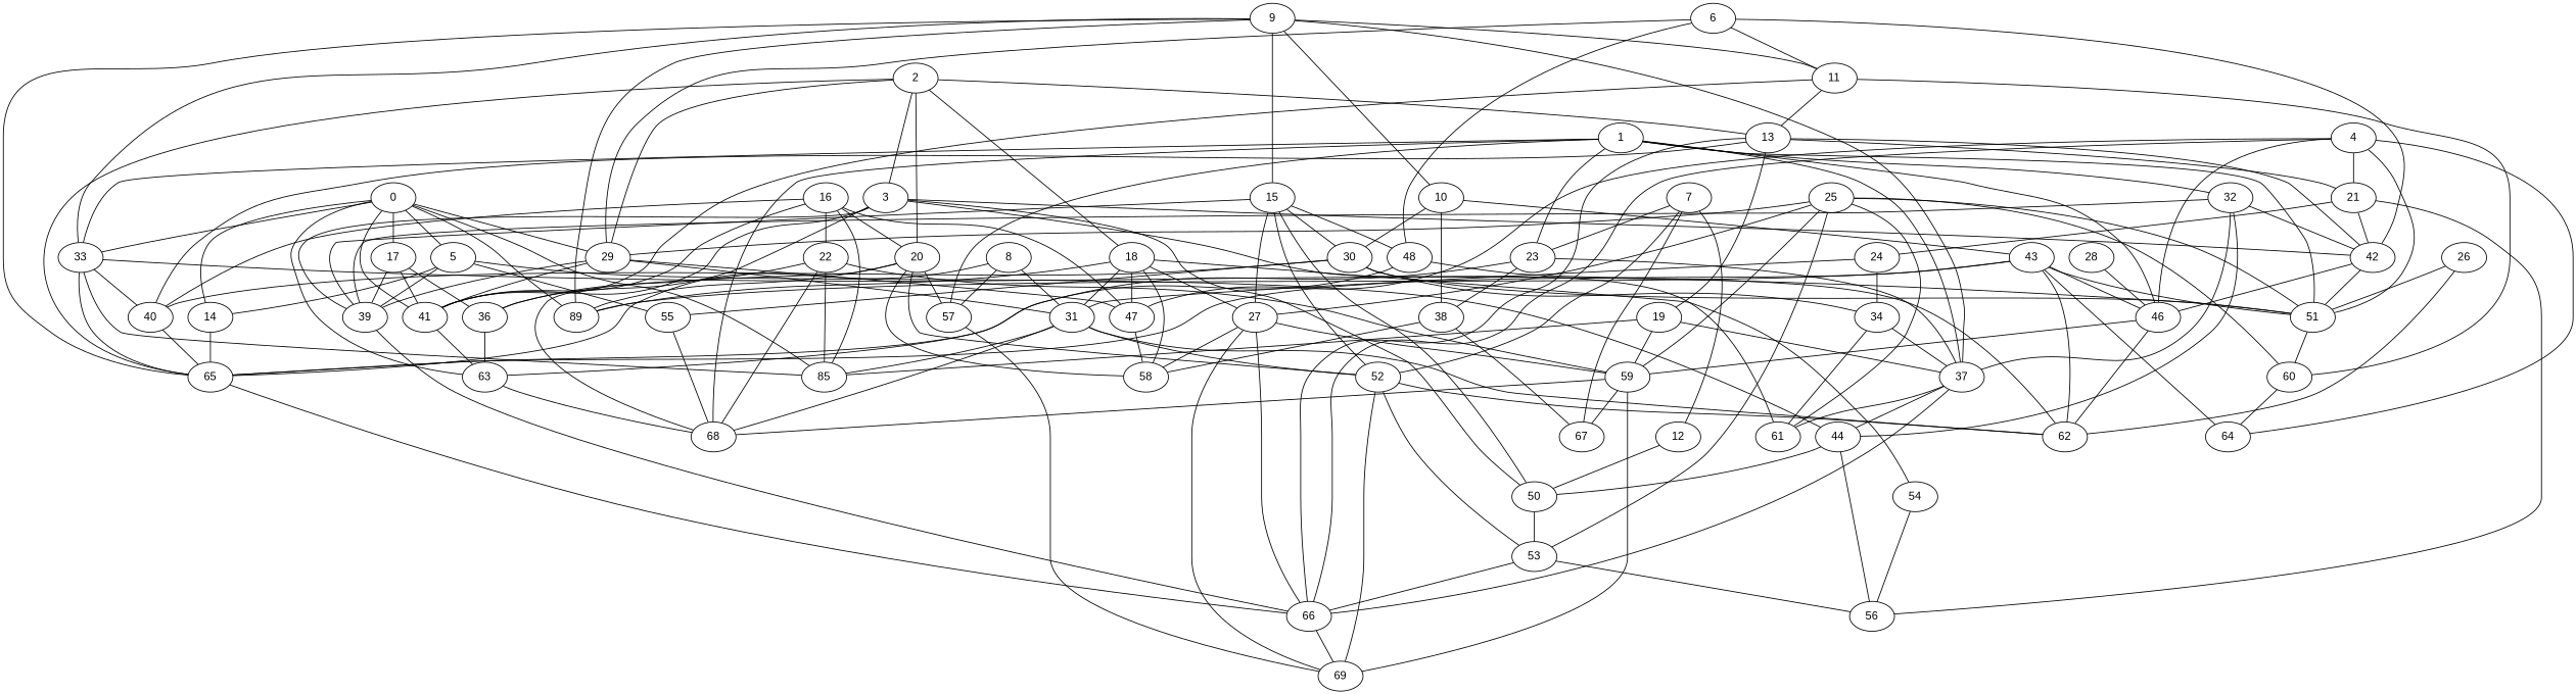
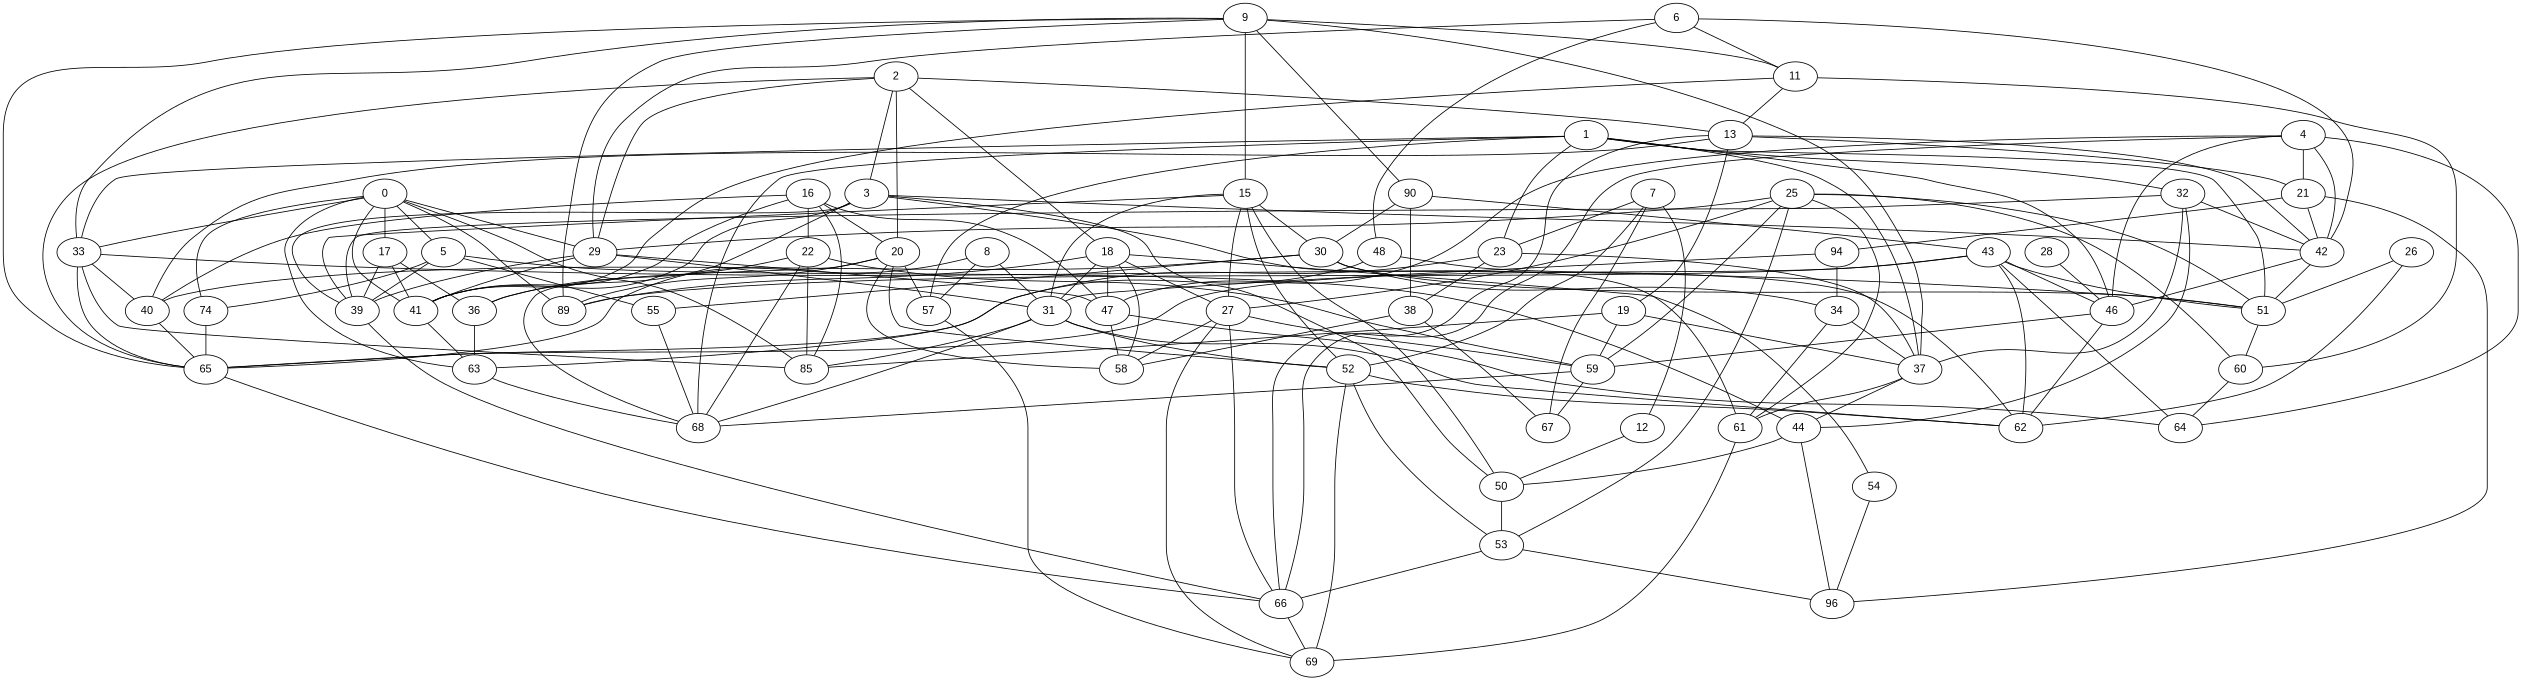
  graph {
    fontname="Liberation Sans"
    node [fontname="Liberation Sans"]
    edge [fontname="Liberation Sans"]
    0
    33
    5
    n4 [label=89]
    41
    n6 [label=85]
-   14
+   14 [label=74]
    17
    29
    63
    51
    65
    40
    39
    55
    44
    36
    47
    31
    68
    60
    66
    50
    58
    64
    62
    52
    1
    32
    37
    46
    23
    57
    42
    61
    59
    38
    69
    67
    2
    3
    13
    18
    20
    21
    19
    27
    54
    53
-   24
-   56
+   24 [label=94]
+   56 [label=96]
    4
    34
    6
    48
    11
    7
    12
    8
    9
-   10
+   10 [label=90]
    15
    43
    30
    16
    22
    25
    26
    28
    0 -- 33
    0 -- 5
    0 -- n4
    0 -- 41
    0 -- n6
    0 -- 14
    0 -- 17
    0 -- 29
    0 -- 63
    33 -- n6
    33 -- 51
    33 -- 65
    33 -- 40
    5 -- 14
    5 -- 39
    5 -- 55
    5 -- 44
    41 -- 63
    14 -- 65
    17 -- 41
    17 -- 39
    17 -- 36
    29 -- 41
    29 -- 39
    29 -- 47
    29 -- 31
    63 -- 68
    51 -- 60
    65 -- 66
    40 -- 65
    39 -- 66
    55 -- 68
    44 -- 50
    36 -- 63
    47 -- 58
+   47 -- 64
    31 -- n6
    31 -- 68
    31 -- 62
    31 -- 52
    60 -- 64
    66 -- 69
    50 -- 53
    52 -- 62
    52 -- 69
    52 -- 53
    1 -- 33
    1 -- 51
    1 -- 68
    1 -- 32
    1 -- 37
    1 -- 46
    1 -- 23
    1 -- 57
    32 -- 39
    32 -- 44
    32 -- 37
    32 -- 42
    37 -- 44
-   37 -- 66
    37 -- 61
    46 -- 62
    46 -- 59
    23 -- 65
    23 -- 37
    23 -- 38
    57 -- 69
    42 -- 51
    42 -- 46
    59 -- 68
-   59 -- 69
+   61 -- 69
    59 -- 67
    38 -- 58
    38 -- 67
    2 -- 29
    2 -- 65
    2 -- 3
    2 -- 13
    2 -- 18
    2 -- 20
    3 -- 41
    3 -- 39
    3 -- 36
    3 -- 50
    3 -- 42
    3 -- 61
    13 -- 40
    13 -- 66
    13 -- 42
    13 -- 21
    13 -- 19
    18 -- n4
    18 -- 47
    18 -- 31
    18 -- 58
    18 -- 27
    18 -- 54
    20 -- n4
    20 -- 68
    20 -- 58
    20 -- 52
    20 -- 57
    21 -- 42
    21 -- 24
    21 -- 56
    19 -- n6
    19 -- 37
    19 -- 59
    27 -- 66
    27 -- 58
    27 -- 59
    27 -- 69
    54 -- 56
    53 -- 66
    53 -- 56
    24 -- 31
    24 -- 34
    56 -- 44
-   4 -- 51
+   4 -- 42
    4 -- 47
    4 -- 66
    4 -- 64
    4 -- 46
    4 -- 21
    34 -- 37
    34 -- 61
    6 -- 29
    6 -- 42
    6 -- 48
    6 -- 11
    48 -- 63
    48 -- 62
    11 -- 41
    11 -- 60
    11 -- 13
    7 -- 52
    7 -- 23
    7 -- 67
    7 -- 12
    12 -- 50
    8 -- 65
    8 -- 31
    8 -- 57
    9 -- 33
    9 -- n4
    9 -- 65
    9 -- 37
    9 -- 11
    9 -- 10
    9 -- 15
    10 -- 38
    10 -- 43
    10 -- 30
    15 -- 39
    15 -- 50
    15 -- 52
    15 -- 27
-   15 -- 48
+   15 -- 31
    15 -- 30
    43 -- n4
    43 -- 51
    43 -- 65
    43 -- 64
    43 -- 62
    43 -- 46
    30 -- 51
    30 -- 40
    30 -- 55
    30 -- 34
    16 -- 41
    16 -- n6
    16 -- 40
    16 -- 47
    16 -- 20
    16 -- 22
    22 -- n6
    22 -- 36
    22 -- 68
    22 -- 59
    25 -- 29
    25 -- 51
    25 -- 60
    25 -- 61
    25 -- 59
    25 -- 27
    25 -- 53
    26 -- 51
    26 -- 62
    28 -- 46
  }
